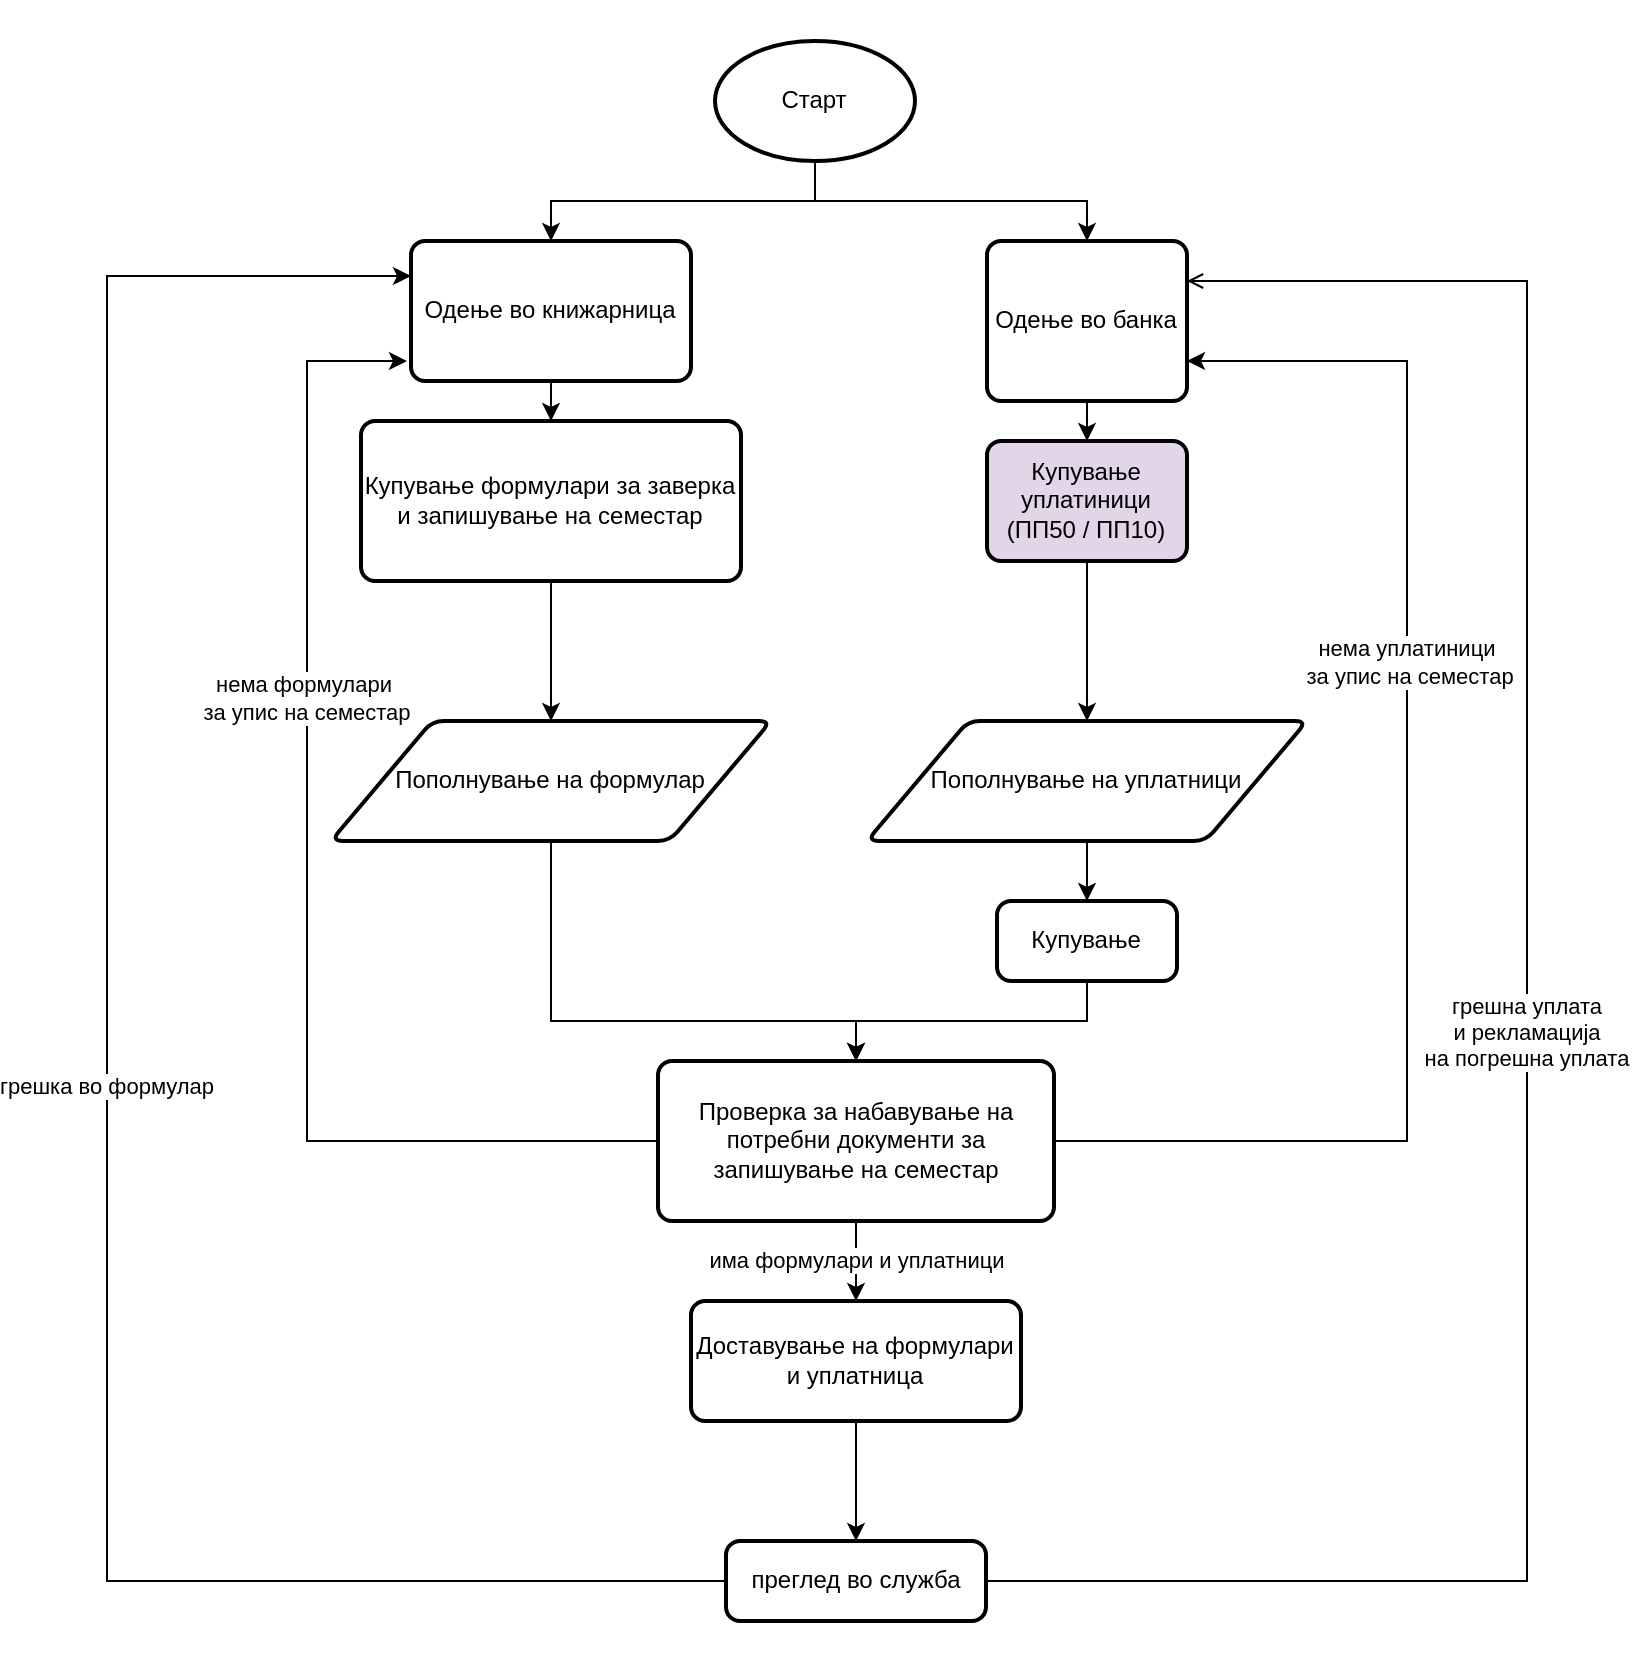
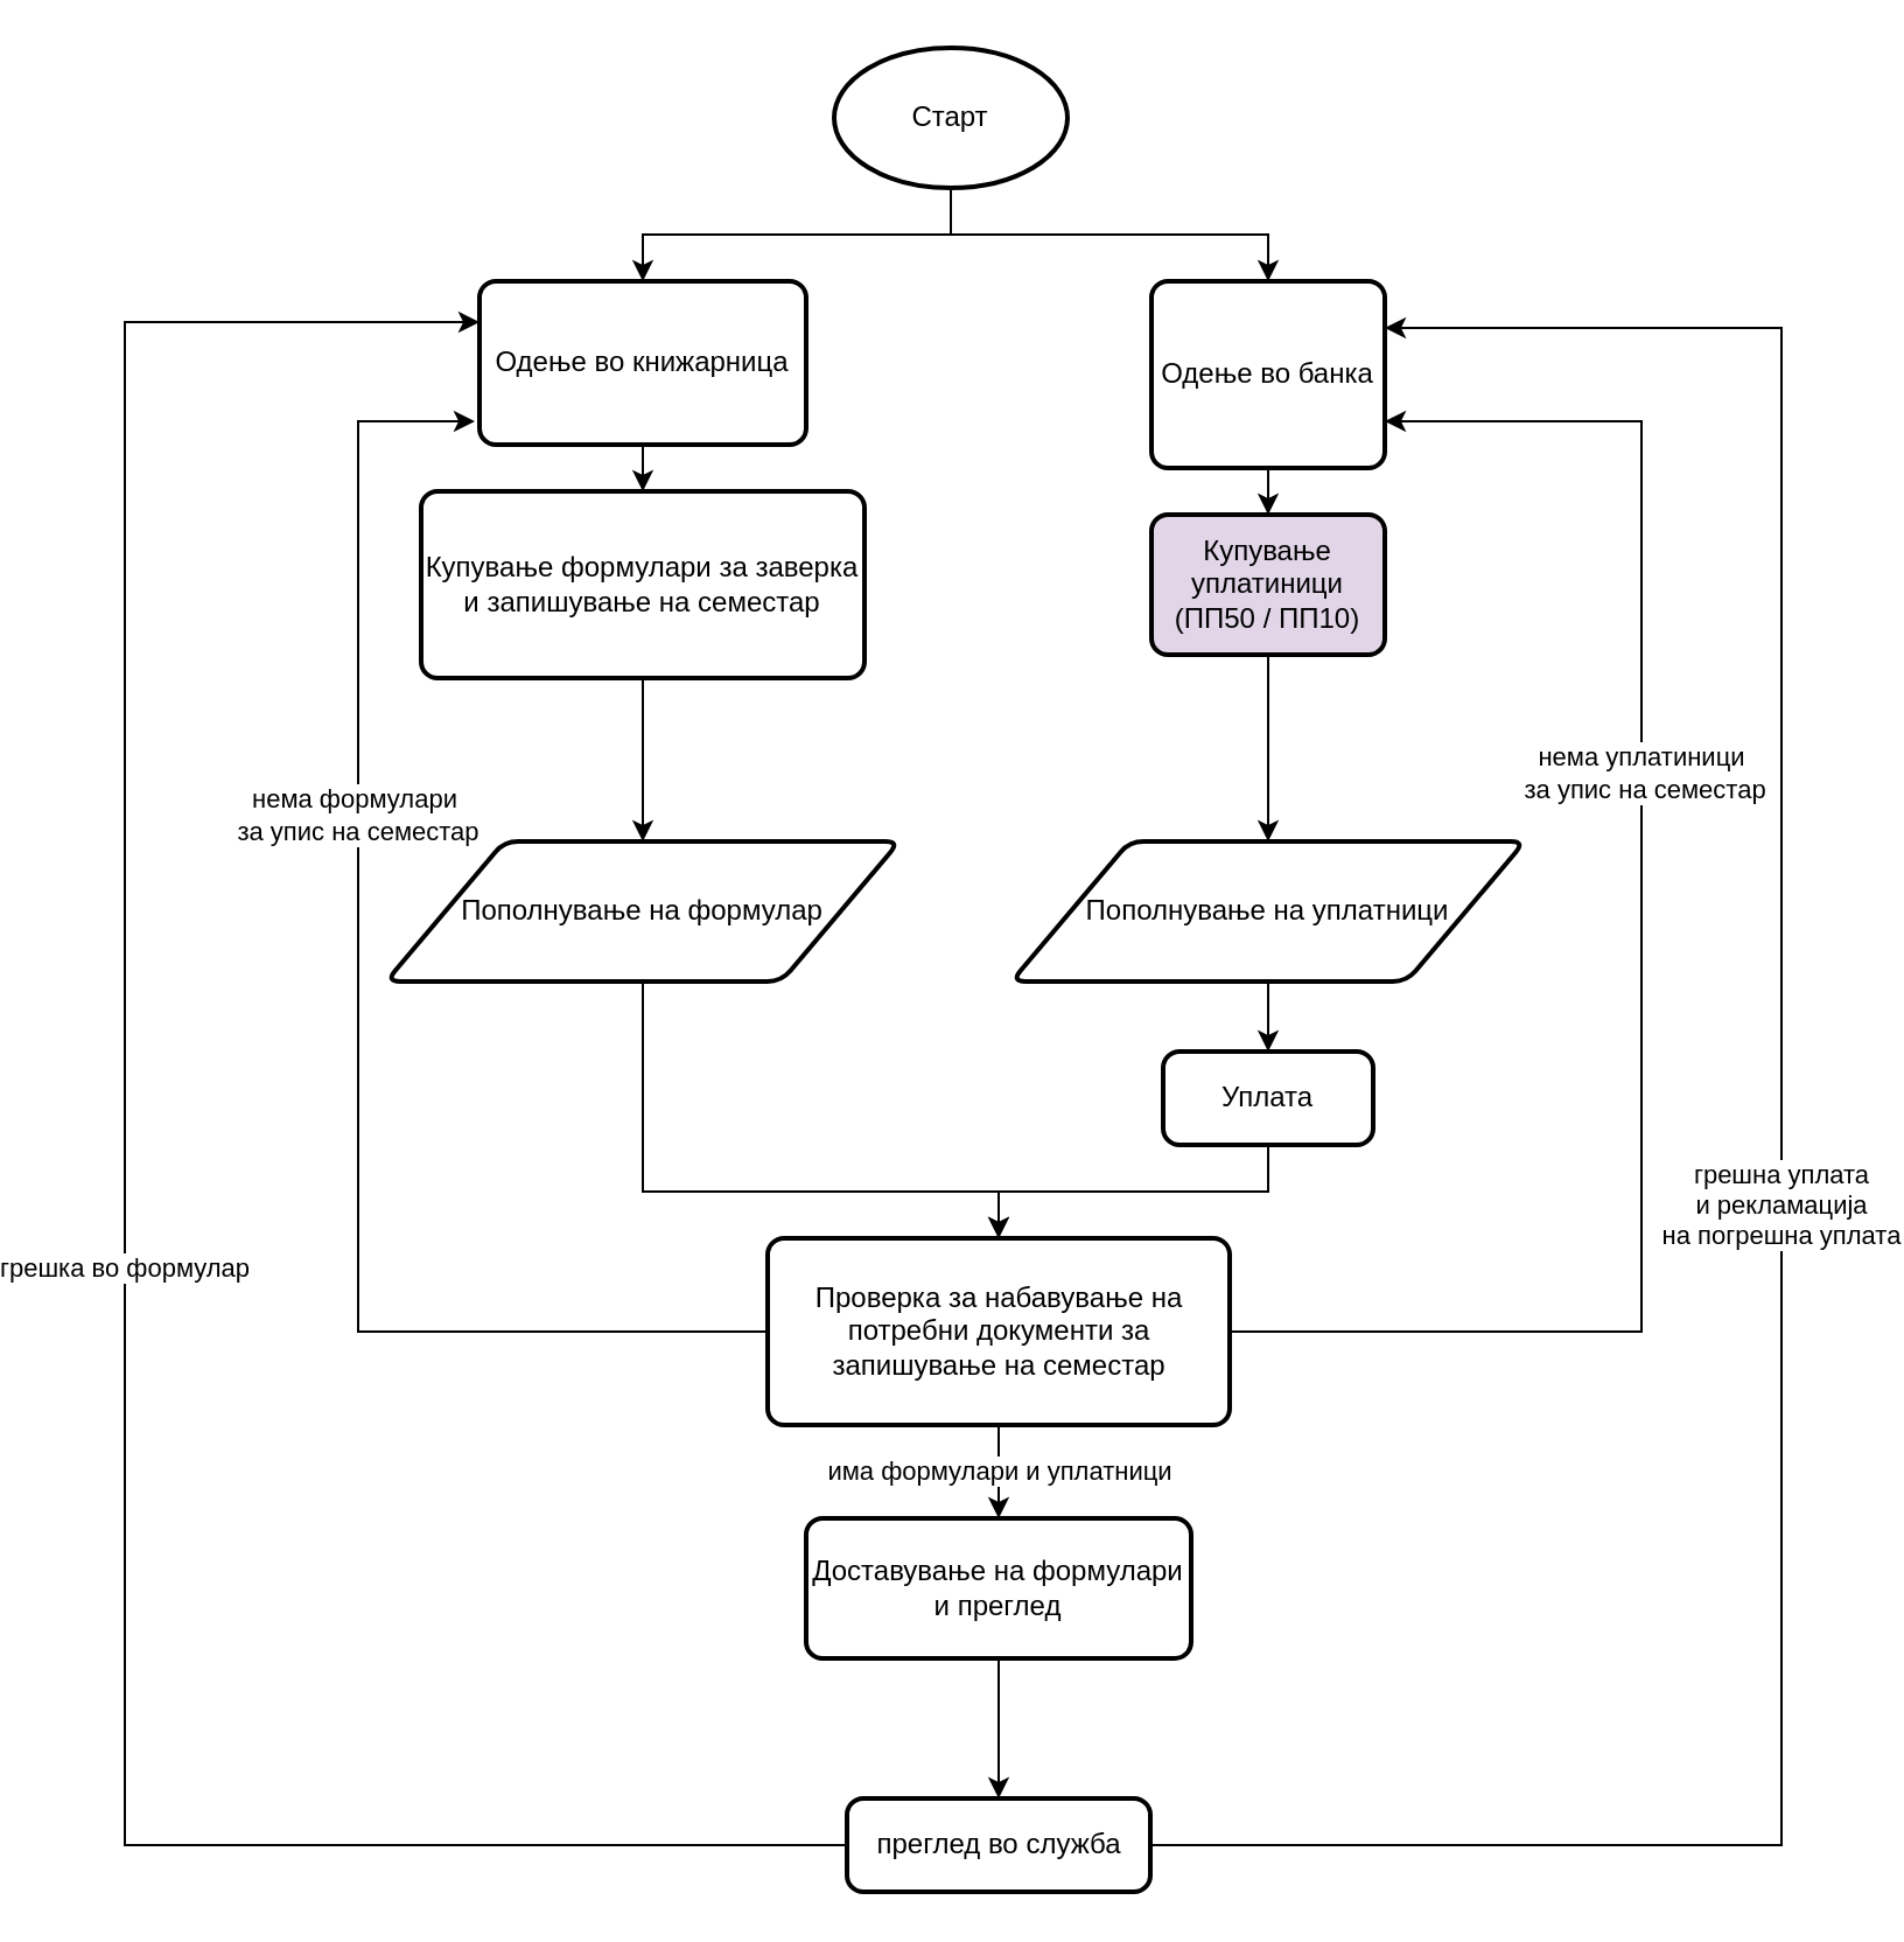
  <mxCell id="0" />
  <mxCell id="1" parent="0" />
  <mxCell id="2" style="edgeStyle=orthogonalEdgeStyle;rounded=0;orthogonalLoop=1;jettySize=auto;html=1;exitX=0.5;exitY=1;exitDx=0;exitDy=0;exitPerimeter=0;entryX=0.5;entryY=0;entryDx=0;entryDy=0;" edge="1" parent="1" source="4" target="17"><mxGeometry relative="1" as="geometry" /></mxCell>
  <mxCell id="3" style="edgeStyle=orthogonalEdgeStyle;rounded=0;orthogonalLoop=1;jettySize=auto;html=1;exitX=0.5;exitY=1;exitDx=0;exitDy=0;exitPerimeter=0;entryX=0.5;entryY=0;entryDx=0;entryDy=0;" edge="1" parent="1" source="4" target="19"><mxGeometry relative="1" as="geometry" /></mxCell>
  <mxCell id="4" value="Старт" style="strokeWidth=2;html=1;shape=mxgraph.flowchart.start_1;whiteSpace=wrap;" vertex="1" parent="1"><mxGeometry x="324" width="100" height="60" as="geometry" y="20" /></mxCell>
  <mxCell id="5" style="edgeStyle=orthogonalEdgeStyle;rounded=0;orthogonalLoop=1;jettySize=auto;html=1;exitX=0.5;exitY=1;exitDx=0;exitDy=0;entryX=0.5;entryY=0;entryDx=0;entryDy=0;" edge="1" parent="1" source="6" target="8"><mxGeometry relative="1" as="geometry" /></mxCell>
  <mxCell id="6" value="Купување формулари за заверка и запишување на семестар" style="rounded=1;whiteSpace=wrap;html=1;absoluteArcSize=1;arcSize=14;strokeWidth=2;" vertex="1" parent="1"><mxGeometry x="147" y="210" width="190" height="80" as="geometry" /></mxCell>
  <mxCell id="7" style="edgeStyle=orthogonalEdgeStyle;rounded=0;orthogonalLoop=1;jettySize=auto;html=1;exitX=0.5;exitY=1;exitDx=0;exitDy=0;entryX=0.5;entryY=0;entryDx=0;entryDy=0;" edge="1" parent="1" source="8" target="27"><mxGeometry relative="1" as="geometry"><Array as="points"><mxPoint x="242" y="510" /><mxPoint x="395" y="510" /></Array></mxGeometry></mxCell>
  <mxCell id="8" value="Пополнување на формулар" style="shape=parallelogram;html=1;strokeWidth=2;perimeter=parallelogramPerimeter;whiteSpace=wrap;rounded=1;arcSize=12;size=0.23;" vertex="1" parent="1"><mxGeometry x="132" y="360" width="220" height="60" as="geometry" /></mxCell>
  <mxCell id="9" style="edgeStyle=orthogonalEdgeStyle;rounded=0;orthogonalLoop=1;jettySize=auto;html=1;exitX=0.5;exitY=1;exitDx=0;exitDy=0;entryX=0.5;entryY=0;entryDx=0;entryDy=0;" edge="1" parent="1" source="10" target="27"><mxGeometry relative="1" as="geometry" /></mxCell>
- <mxCell id="10" value="Купување" style="rounded=1;whiteSpace=wrap;html=1;absoluteArcSize=1;arcSize=14;strokeWidth=2;" vertex="1" parent="1"><mxGeometry x="465" y="450" width="90" height="40" as="geometry" /></mxCell>
+ <mxCell id="10" value="Уплата" style="rounded=1;whiteSpace=wrap;html=1;absoluteArcSize=1;arcSize=14;strokeWidth=2;" vertex="1" parent="1"><mxGeometry x="465" y="450" width="90" height="40" as="geometry" /></mxCell>
  <mxCell id="11" value="" style="edgeStyle=orthogonalEdgeStyle;rounded=0;orthogonalLoop=1;jettySize=auto;html=1;" edge="1" parent="1" source="12" target="15"><mxGeometry relative="1" as="geometry" /></mxCell>
- <mxCell id="12" value="Доставување на формулари и уплатница" style="rounded=1;whiteSpace=wrap;html=1;absoluteArcSize=1;arcSize=14;strokeWidth=2;" vertex="1" parent="1"><mxGeometry x="312" y="650" width="165" height="60" as="geometry" /></mxCell>
- <mxCell id="13" value="грешна уплата&lt;div&gt;&amp;nbsp;и рекламација&amp;nbsp;&lt;/div&gt;&lt;div&gt;на погрешна уплата&lt;/div&gt;" style="edgeStyle=orthogonalEdgeStyle;rounded=0;orthogonalLoop=1;jettySize=auto;html=1;exitX=1;exitY=0.5;exitDx=0;exitDy=0;entryX=1;entryY=0.25;entryDx=0;entryDy=0;endArrow=open;" edge="1" parent="1" source="15" target="19"><mxGeometry relative="1" as="geometry"><Array as="points"><mxPoint x="730" y="790" /><mxPoint x="730" y="140" /></Array></mxGeometry></mxCell>
+ <mxCell id="12" value="Доставување на формулари и преглед" style="rounded=1;whiteSpace=wrap;html=1;absoluteArcSize=1;arcSize=14;strokeWidth=2;" vertex="1" parent="1"><mxGeometry x="312" y="650" width="165" height="60" as="geometry" /></mxCell>
+ <mxCell id="13" value="грешна уплата&lt;div&gt;&amp;nbsp;и рекламација&amp;nbsp;&lt;/div&gt;&lt;div&gt;на погрешна уплата&lt;/div&gt;" style="edgeStyle=orthogonalEdgeStyle;rounded=0;orthogonalLoop=1;jettySize=auto;html=1;exitX=1;exitY=0.5;exitDx=0;exitDy=0;entryX=1;entryY=0.25;entryDx=0;entryDy=0;" edge="1" parent="1" source="15" target="19"><mxGeometry relative="1" as="geometry"><Array as="points"><mxPoint x="730" y="790" /><mxPoint x="730" y="140" /></Array></mxGeometry></mxCell>
  <mxCell id="14" value="грешка во формулар" style="edgeStyle=orthogonalEdgeStyle;rounded=0;orthogonalLoop=1;jettySize=auto;html=1;exitX=0;exitY=0.5;exitDx=0;exitDy=0;entryX=0;entryY=0.25;entryDx=0;entryDy=0;" edge="1" parent="1" source="15" target="17"><mxGeometry relative="1" as="geometry"><Array as="points"><mxPoint x="20" y="790" /><mxPoint x="20" y="138" /></Array></mxGeometry></mxCell>
  <mxCell id="15" value="преглед во служба" style="rounded=1;whiteSpace=wrap;html=1;absoluteArcSize=1;arcSize=14;strokeWidth=2;" vertex="1" parent="1"><mxGeometry x="329.5" y="770" width="130" height="40" as="geometry" /></mxCell>
  <mxCell id="16" value="" style="edgeStyle=orthogonalEdgeStyle;rounded=0;orthogonalLoop=1;jettySize=auto;html=1;" edge="1" parent="1" source="17" target="6"><mxGeometry relative="1" as="geometry" /></mxCell>
  <mxCell id="17" value="Одење во книжарница" style="rounded=1;whiteSpace=wrap;html=1;absoluteArcSize=1;arcSize=14;strokeWidth=2;" vertex="1" parent="1"><mxGeometry x="172" y="120" width="140" height="70" as="geometry" /></mxCell>
  <mxCell id="18" style="edgeStyle=orthogonalEdgeStyle;rounded=0;orthogonalLoop=1;jettySize=auto;html=1;exitX=0.5;exitY=1;exitDx=0;exitDy=0;entryX=0.5;entryY=0;entryDx=0;entryDy=0;" edge="1" parent="1" source="19" target="21"><mxGeometry relative="1" as="geometry" /></mxCell>
  <mxCell id="19" value="Одење во банка" style="rounded=1;whiteSpace=wrap;html=1;absoluteArcSize=1;arcSize=14;strokeWidth=2;" vertex="1" parent="1"><mxGeometry x="460" y="120" width="100" height="80" as="geometry" /></mxCell>
  <mxCell id="20" style="edgeStyle=orthogonalEdgeStyle;rounded=0;orthogonalLoop=1;jettySize=auto;html=1;exitX=0.5;exitY=1;exitDx=0;exitDy=0;" edge="1" parent="1" source="21" target="23"><mxGeometry relative="1" as="geometry" /></mxCell>
  <mxCell id="21" value="Купување уплатиници (ПП50 / ПП10)" style="rounded=1;whiteSpace=wrap;html=1;absoluteArcSize=1;arcSize=14;strokeWidth=2;fillColor=#e1d5e7;" vertex="1" parent="1"><mxGeometry x="460" y="220" width="100" height="60" as="geometry" /></mxCell>
  <mxCell id="22" value="" style="edgeStyle=orthogonalEdgeStyle;rounded=0;orthogonalLoop=1;jettySize=auto;html=1;" edge="1" parent="1" source="23" target="10"><mxGeometry relative="1" as="geometry" /></mxCell>
  <mxCell id="23" value="Пополнување на уплатници" style="shape=parallelogram;html=1;strokeWidth=2;perimeter=parallelogramPerimeter;whiteSpace=wrap;rounded=1;arcSize=12;size=0.23;" vertex="1" parent="1"><mxGeometry x="400" y="360" width="220" height="60" as="geometry" /></mxCell>
  <mxCell id="24" value="има формулари и уплатници" style="edgeStyle=orthogonalEdgeStyle;rounded=0;orthogonalLoop=1;jettySize=auto;html=1;" edge="1" parent="1" source="27" target="12"><mxGeometry relative="1" as="geometry" /></mxCell>
  <mxCell id="25" value="нема уплатиници&lt;div&gt;&amp;nbsp;за упис на семестар&lt;/div&gt;" style="edgeStyle=orthogonalEdgeStyle;rounded=0;orthogonalLoop=1;jettySize=auto;html=1;exitX=1;exitY=0.5;exitDx=0;exitDy=0;entryX=1;entryY=0.75;entryDx=0;entryDy=0;" edge="1" parent="1" source="27" target="19"><mxGeometry x="0.231" relative="1" as="geometry"><Array as="points"><mxPoint x="670" y="570" /><mxPoint x="670" y="180" /></Array><mxPoint as="offset" /></mxGeometry></mxCell>
  <mxCell id="26" value="нема формулари&amp;nbsp;&lt;div&gt;за упис на семестар&lt;/div&gt;" style="edgeStyle=orthogonalEdgeStyle;rounded=0;orthogonalLoop=1;jettySize=auto;html=1;exitX=0;exitY=0.5;exitDx=0;exitDy=0;" edge="1" parent="1" source="27"><mxGeometry x="0.293" relative="1" as="geometry"><mxPoint x="170" y="180" as="targetPoint" /><Array as="points"><mxPoint x="120" y="570" /><mxPoint x="120" y="180" /></Array><mxPoint y="1" as="offset" /></mxGeometry></mxCell>
  <mxCell id="27" value="Проверка за набавување на потребни документи за запишување на семестар" style="rounded=1;whiteSpace=wrap;html=1;absoluteArcSize=1;arcSize=14;strokeWidth=2;" vertex="1" parent="1"><mxGeometry x="295.5" y="530" width="198" height="80" as="geometry" /></mxCell>
